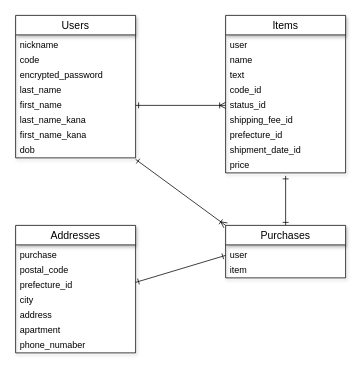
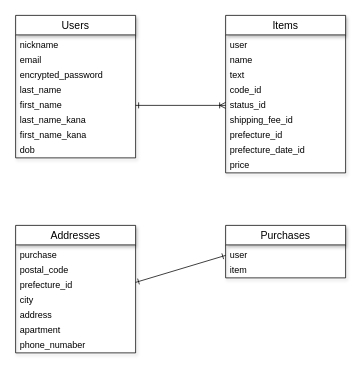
  <mxCell id="0" />
  <mxCell id="1" parent="0" />
  <mxCell id="2" style="edgeStyle=none;shape=link;html=1;exitX=0;exitY=1;exitDx=0;exitDy=0;entryX=0;entryY=1;entryDx=0;entryDy=0;" edge="1" parent="1"><mxGeometry relative="1" as="geometry"><mxPoint x="200" y="20" as="targetPoint" /><mxPoint x="200" y="20" as="sourcePoint" /></mxGeometry></mxCell>
  <mxCell id="3" value="Users" style="swimlane;fontStyle=0;childLayout=stackLayout;horizontal=1;startSize=26;horizontalStack=0;resizeParent=1;resizeParentMax=0;resizeLast=0;collapsible=1;marginBottom=0;align=center;fontSize=14;shadow=1;fillColor=default;" vertex="1" parent="1"><mxGeometry x="20" y="20" width="160" height="190" as="geometry"><mxRectangle x="40" y="43" width="70" height="26" as="alternateBounds" /></mxGeometry></mxCell>
  <mxCell id="4" value="nickname" style="text;strokeColor=none;fillColor=none;spacingLeft=4;spacingRight=4;overflow=hidden;rotatable=0;points=[[0,0.5],[1,0.5]];portConstraint=eastwest;fontSize=12;shadow=1;" vertex="1" parent="3"><mxGeometry y="26" width="160" height="20" as="geometry" /></mxCell>
- <mxCell id="5" value="code" style="text;strokeColor=none;fillColor=none;spacingLeft=4;spacingRight=4;overflow=hidden;rotatable=0;points=[[0,0.5],[1,0.5]];portConstraint=eastwest;fontSize=12;shadow=1;" vertex="1" parent="3"><mxGeometry y="46" width="160" height="20" as="geometry" /></mxCell>
+ <mxCell id="5" value="email" style="text;strokeColor=none;fillColor=none;spacingLeft=4;spacingRight=4;overflow=hidden;rotatable=0;points=[[0,0.5],[1,0.5]];portConstraint=eastwest;fontSize=12;shadow=1;" vertex="1" parent="3"><mxGeometry y="46" width="160" height="20" as="geometry" /></mxCell>
  <mxCell id="6" value="encrypted_password" style="text;strokeColor=none;fillColor=none;spacingLeft=4;spacingRight=4;overflow=hidden;rotatable=0;points=[[0,0.5],[1,0.5]];portConstraint=eastwest;fontSize=12;shadow=1;" vertex="1" parent="3"><mxGeometry y="66" width="160" height="20" as="geometry" /></mxCell>
  <mxCell id="7" value="last_name" style="text;strokeColor=none;fillColor=none;spacingLeft=4;spacingRight=4;overflow=hidden;rotatable=0;points=[[0,0.5],[1,0.5]];portConstraint=eastwest;fontSize=12;shadow=1;" vertex="1" parent="3"><mxGeometry y="86" width="160" height="20" as="geometry" /></mxCell>
  <mxCell id="8" value="first_name" style="text;strokeColor=none;fillColor=none;spacingLeft=4;spacingRight=4;overflow=hidden;rotatable=0;points=[[0,0.5],[1,0.5]];portConstraint=eastwest;fontSize=12;shadow=1;" vertex="1" parent="3"><mxGeometry y="106" width="160" height="20" as="geometry" /></mxCell>
  <mxCell id="9" value="last_name_kana" style="text;strokeColor=none;fillColor=none;spacingLeft=4;spacingRight=4;overflow=hidden;rotatable=0;points=[[0,0.5],[1,0.5]];portConstraint=eastwest;fontSize=12;shadow=1;" vertex="1" parent="3"><mxGeometry y="126" width="160" height="20" as="geometry" /></mxCell>
  <mxCell id="10" value="first_name_kana" style="text;strokeColor=none;fillColor=none;spacingLeft=4;spacingRight=4;overflow=hidden;rotatable=0;points=[[0,0.5],[1,0.5]];portConstraint=eastwest;fontSize=12;shadow=1;" vertex="1" parent="3"><mxGeometry y="146" width="160" height="20" as="geometry" /></mxCell>
  <mxCell id="11" value="dob" style="text;strokeColor=none;fillColor=none;spacingLeft=4;spacingRight=4;overflow=hidden;rotatable=0;points=[[0,0.5],[1,0.5]];portConstraint=eastwest;fontSize=12;shadow=1;" vertex="1" parent="3"><mxGeometry y="166" width="160" height="24" as="geometry" /></mxCell>
  <mxCell id="12" value="Items" style="swimlane;fontStyle=0;childLayout=stackLayout;horizontal=1;startSize=26;horizontalStack=0;resizeParent=1;resizeParentMax=0;resizeLast=0;collapsible=1;marginBottom=0;align=center;fontSize=14;shadow=1;fillColor=default;" vertex="1" parent="1"><mxGeometry x="300" y="20" width="160" height="210" as="geometry" /></mxCell>
  <mxCell id="13" value="user" style="text;strokeColor=none;fillColor=none;spacingLeft=4;spacingRight=4;overflow=hidden;rotatable=0;points=[[0,0.5],[1,0.5]];portConstraint=eastwest;fontSize=12;shadow=1;" vertex="1" parent="12"><mxGeometry y="26" width="160" height="20" as="geometry" /></mxCell>
  <mxCell id="14" value="name" style="text;strokeColor=none;fillColor=none;spacingLeft=4;spacingRight=4;overflow=hidden;rotatable=0;points=[[0,0.5],[1,0.5]];portConstraint=eastwest;fontSize=12;shadow=1;" vertex="1" parent="12"><mxGeometry y="46" width="160" height="20" as="geometry" /></mxCell>
  <mxCell id="15" value="text" style="text;strokeColor=none;fillColor=none;spacingLeft=4;spacingRight=4;overflow=hidden;rotatable=0;points=[[0,0.5],[1,0.5]];portConstraint=eastwest;fontSize=12;shadow=1;" vertex="1" parent="12"><mxGeometry y="66" width="160" height="20" as="geometry" /></mxCell>
  <mxCell id="16" value="code_id" style="text;strokeColor=none;fillColor=none;spacingLeft=4;spacingRight=4;overflow=hidden;rotatable=0;points=[[0,0.5],[1,0.5]];portConstraint=eastwest;fontSize=12;shadow=1;" vertex="1" parent="12"><mxGeometry y="86" width="160" height="20" as="geometry" /></mxCell>
  <mxCell id="17" value="status_id" style="text;strokeColor=none;fillColor=none;spacingLeft=4;spacingRight=4;overflow=hidden;rotatable=0;points=[[0,0.5],[1,0.5]];portConstraint=eastwest;fontSize=12;shadow=1;" vertex="1" parent="12"><mxGeometry y="106" width="160" height="20" as="geometry" /></mxCell>
  <mxCell id="18" value="shipping_fee_id" style="text;strokeColor=none;fillColor=none;spacingLeft=4;spacingRight=4;overflow=hidden;rotatable=0;points=[[0,0.5],[1,0.5]];portConstraint=eastwest;fontSize=12;shadow=1;" vertex="1" parent="12"><mxGeometry y="126" width="160" height="20" as="geometry" /></mxCell>
  <mxCell id="19" value="prefecture_id" style="text;strokeColor=none;fillColor=none;spacingLeft=4;spacingRight=4;overflow=hidden;rotatable=0;points=[[0,0.5],[1,0.5]];portConstraint=eastwest;fontSize=12;shadow=1;" vertex="1" parent="12"><mxGeometry y="146" width="160" height="20" as="geometry" /></mxCell>
- <mxCell id="20" value="shipment_date_id" style="text;strokeColor=none;fillColor=none;spacingLeft=4;spacingRight=4;overflow=hidden;rotatable=0;points=[[0,0.5],[1,0.5]];portConstraint=eastwest;fontSize=12;shadow=1;" vertex="1" parent="12"><mxGeometry y="166" width="160" height="20" as="geometry" /></mxCell>
+ <mxCell id="20" value="prefecture_date_id" style="text;strokeColor=none;fillColor=none;spacingLeft=4;spacingRight=4;overflow=hidden;rotatable=0;points=[[0,0.5],[1,0.5]];portConstraint=eastwest;fontSize=12;shadow=1;" vertex="1" parent="12"><mxGeometry y="166" width="160" height="20" as="geometry" /></mxCell>
  <mxCell id="21" value="price" style="text;strokeColor=none;fillColor=none;spacingLeft=4;spacingRight=4;overflow=hidden;rotatable=0;points=[[0,0.5],[1,0.5]];portConstraint=eastwest;fontSize=12;shadow=1;" vertex="1" parent="12"><mxGeometry y="186" width="160" height="24" as="geometry" /></mxCell>
  <mxCell id="22" value="Addresses" style="swimlane;fontStyle=0;childLayout=stackLayout;horizontal=1;startSize=26;horizontalStack=0;resizeParent=1;resizeParentMax=0;resizeLast=0;collapsible=1;marginBottom=0;align=center;fontSize=14;shadow=1;fillColor=default;" vertex="1" parent="1"><mxGeometry x="20" y="300" width="160" height="170" as="geometry" /></mxCell>
  <mxCell id="23" value="purchase" style="text;strokeColor=none;fillColor=none;spacingLeft=4;spacingRight=4;overflow=hidden;rotatable=0;points=[[0,0.5],[1,0.5]];portConstraint=eastwest;fontSize=12;shadow=1;" vertex="1" parent="22"><mxGeometry y="26" width="160" height="20" as="geometry" /></mxCell>
  <mxCell id="24" value="postal_code" style="text;strokeColor=none;fillColor=none;spacingLeft=4;spacingRight=4;overflow=hidden;rotatable=0;points=[[0,0.5],[1,0.5]];portConstraint=eastwest;fontSize=12;shadow=1;" vertex="1" parent="22"><mxGeometry y="46" width="160" height="20" as="geometry" /></mxCell>
  <mxCell id="25" value="prefecture_id" style="text;strokeColor=none;fillColor=none;spacingLeft=4;spacingRight=4;overflow=hidden;rotatable=0;points=[[0,0.5],[1,0.5]];portConstraint=eastwest;fontSize=12;shadow=1;" vertex="1" parent="22"><mxGeometry y="66" width="160" height="20" as="geometry" /></mxCell>
  <mxCell id="26" value="city" style="text;strokeColor=none;fillColor=none;spacingLeft=4;spacingRight=4;overflow=hidden;rotatable=0;points=[[0,0.5],[1,0.5]];portConstraint=eastwest;fontSize=12;shadow=1;" vertex="1" parent="22"><mxGeometry y="86" width="160" height="20" as="geometry" /></mxCell>
  <mxCell id="27" value="address" style="text;strokeColor=none;fillColor=none;spacingLeft=4;spacingRight=4;overflow=hidden;rotatable=0;points=[[0,0.5],[1,0.5]];portConstraint=eastwest;fontSize=12;shadow=1;" vertex="1" parent="22"><mxGeometry y="106" width="160" height="20" as="geometry" /></mxCell>
  <mxCell id="28" value="apartment" style="text;strokeColor=none;fillColor=none;spacingLeft=4;spacingRight=4;overflow=hidden;rotatable=0;points=[[0,0.5],[1,0.5]];portConstraint=eastwest;fontSize=12;shadow=1;" vertex="1" parent="22"><mxGeometry y="126" width="160" height="20" as="geometry" /></mxCell>
  <mxCell id="29" value="phone_numaber" style="text;strokeColor=none;fillColor=none;spacingLeft=4;spacingRight=4;overflow=hidden;rotatable=0;points=[[0,0.5],[1,0.5]];portConstraint=eastwest;fontSize=12;shadow=1;" vertex="1" parent="22"><mxGeometry y="146" width="160" height="24" as="geometry" /></mxCell>
  <mxCell id="30" value="" style="line;strokeWidth=1;rotatable=0;dashed=0;labelPosition=right;align=left;verticalAlign=middle;spacingTop=0;spacingLeft=6;points=[];portConstraint=eastwest;shadow=1;fontSize=10;fillColor=default;strokeColor=none;" vertex="1" parent="1"><mxGeometry x="180" y="86" width="120" height="10" as="geometry" /></mxCell>
  <mxCell id="31" style="edgeStyle=none;jumpSize=10;html=1;fontSize=10;startArrow=ERone;startFill=0;endArrow=ERoneToMany;endFill=0;strokeWidth=1;" edge="1" parent="1"><mxGeometry relative="1" as="geometry"><mxPoint x="180" y="140" as="sourcePoint" /><mxPoint x="300" y="140" as="targetPoint" /></mxGeometry></mxCell>
- <mxCell id="32" style="edgeStyle=none;jumpSize=10;html=1;exitX=0.5;exitY=0;exitDx=0;exitDy=0;entryX=0.5;entryY=1.167;entryDx=0;entryDy=0;entryPerimeter=0;fontSize=10;startArrow=ERone;startFill=0;endArrow=ERone;endFill=0;strokeWidth=1;" edge="1" parent="1" source="34" target="21"><mxGeometry relative="1" as="geometry" /></mxCell>
- <mxCell id="33" style="edgeStyle=none;jumpSize=10;html=1;exitX=0;exitY=0;exitDx=0;exitDy=0;entryX=1;entryY=1.083;entryDx=0;entryDy=0;entryPerimeter=0;fontSize=10;startArrow=ERoneToMany;startFill=0;endArrow=ERone;endFill=0;strokeWidth=1;" edge="1" parent="1" source="34" target="11"><mxGeometry relative="1" as="geometry" /></mxCell>
  <mxCell id="34" value="Purchases" style="swimlane;fontStyle=0;childLayout=stackLayout;horizontal=1;startSize=26;horizontalStack=0;resizeParent=1;resizeParentMax=0;resizeLast=0;collapsible=1;marginBottom=0;align=center;fontSize=14;shadow=1;fillColor=default;" vertex="1" parent="1"><mxGeometry x="300" y="300" width="160" height="70" as="geometry" /></mxCell>
  <mxCell id="35" value="user" style="text;strokeColor=none;fillColor=none;spacingLeft=4;spacingRight=4;overflow=hidden;rotatable=0;points=[[0,0.5],[1,0.5]];portConstraint=eastwest;fontSize=12;shadow=1;" vertex="1" parent="34"><mxGeometry y="26" width="160" height="20" as="geometry" /></mxCell>
  <mxCell id="36" value="item" style="text;strokeColor=none;fillColor=none;spacingLeft=4;spacingRight=4;overflow=hidden;rotatable=0;points=[[0,0.5],[1,0.5]];portConstraint=eastwest;fontSize=12;shadow=1;" vertex="1" parent="34"><mxGeometry y="46" width="160" height="24" as="geometry" /></mxCell>
  <mxCell id="37" style="edgeStyle=none;jumpSize=10;html=1;exitX=1;exitY=0.5;exitDx=0;exitDy=0;fontSize=10;startArrow=ERone;startFill=0;endArrow=ERone;endFill=0;strokeWidth=1;" edge="1" parent="1" source="25"><mxGeometry relative="1" as="geometry"><mxPoint x="300" y="340" as="targetPoint" /></mxGeometry></mxCell>
